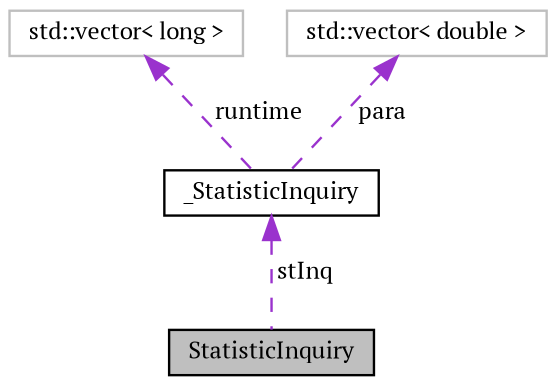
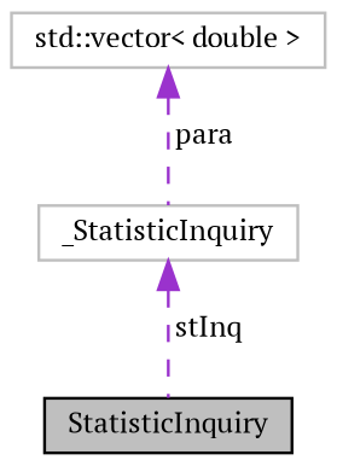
  digraph {
    fontname="PT Serif"
    node [color=black fillcolor=white fontname="PT Serif" fontsize=10 shape=record style=filled]
    edge [color=darkorchid3 dir=back fontname="PT Serif" fontsize=10 labelfontname=Helvetica labelfontsize=10 style=dashed]
    n1 [fillcolor=grey75 fontcolor=black height=0.2 label=StatisticInquiry width=0.4]
-   n2 [height=0.2 label=_StatisticInquiry width=0.4]
-   n3 [color=grey75 height=0.2 label="std::vector\< long \>" width=0.4]
+   n2 [color=grey75 height=0.2 label=_StatisticInquiry width=0.4]
    n4 [color=grey75 height=0.2 label="std::vector\< double \>" width=0.4]
    n2 -> n1 [label=" stInq"]
-   n3 -> n2 [label=" runtime"]
    n4 -> n2 [label=" para"]
  }
